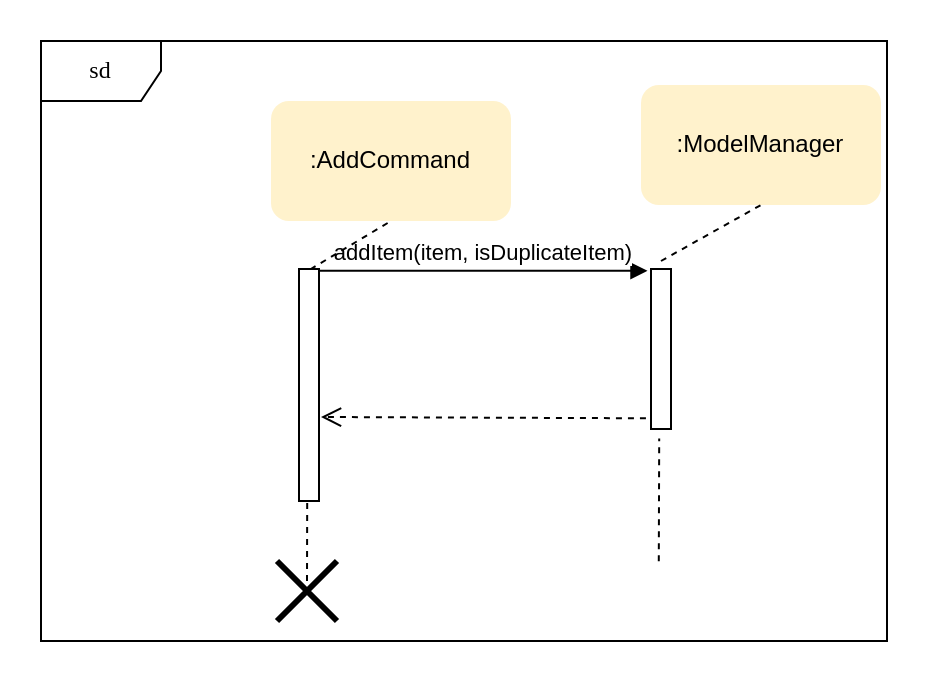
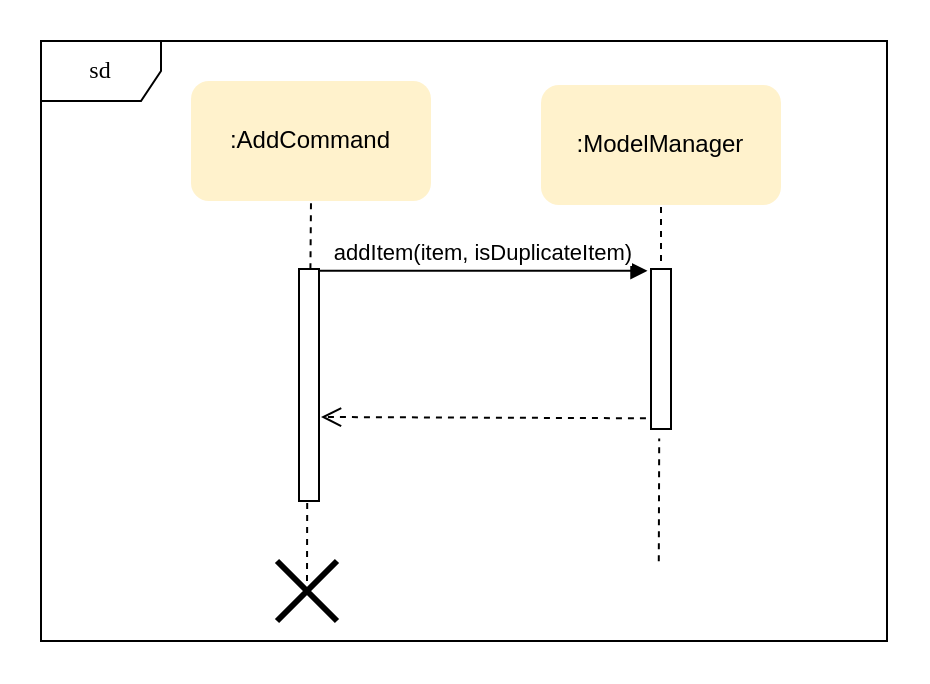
  <mxCell id="0" />
  <mxCell id="1" parent="0" />
  <mxCell id="2" value="sd" style="shape=umlFrame;whiteSpace=wrap;html=1;rounded=1;shadow=0;comic=0;labelBackgroundColor=none;strokeWidth=1;fontFamily=Verdana;fontSize=12;align=center;" parent="1" vertex="1"><mxGeometry x="20" y="20" width="423" height="300" as="geometry" /></mxCell>
- <mxCell id="3" value=":AddCommand" style="rounded=1;whiteSpace=wrap;html=1;fillColor=#fff2cc;strokeColor=none;" vertex="1" parent="1"><mxGeometry x="135" y="50" width="120" height="60" as="geometry" /></mxCell>
- <mxCell id="4" value=":ModelManager" style="rounded=1;whiteSpace=wrap;html=1;fillColor=#fff2cc;strokeColor=none;" vertex="1" parent="1"><mxGeometry x="320" y="42" width="120" height="60" as="geometry" /></mxCell>
+ <mxCell id="3" value=":AddCommand" style="rounded=1;whiteSpace=wrap;html=1;fillColor=#fff2cc;strokeColor=none;" vertex="1" parent="1"><mxGeometry x="95" y="40" width="120" height="60" as="geometry" /></mxCell>
+ <mxCell id="4" value=":ModelManager" style="rounded=1;whiteSpace=wrap;html=1;fillColor=#fff2cc;strokeColor=none;" vertex="1" parent="1"><mxGeometry x="270" y="42" width="120" height="60" as="geometry" /></mxCell>
  <mxCell id="5" value="" style="html=1;points=[];perimeter=orthogonalPerimeter;" vertex="1" parent="1"><mxGeometry x="149" y="134" width="10" height="116" as="geometry" /></mxCell>
  <mxCell id="6" value="addItem(item, isDuplicateItem)" style="html=1;verticalAlign=bottom;endArrow=block;entryX=-0.175;entryY=0.011;entryDx=0;entryDy=0;entryPerimeter=0;" edge="1" target="8" parent="1" source="5"><mxGeometry relative="1" as="geometry"><mxPoint x="219" y="134" as="sourcePoint" /></mxGeometry></mxCell>
  <mxCell id="7" value="" style="html=1;verticalAlign=bottom;endArrow=open;dashed=1;endSize=8;exitX=-0.253;exitY=0.933;exitDx=0;exitDy=0;exitPerimeter=0;" edge="1" source="8" parent="1"><mxGeometry relative="1" as="geometry"><mxPoint x="160" y="208" as="targetPoint" /></mxGeometry></mxCell>
  <mxCell id="8" value="" style="html=1;points=[];perimeter=orthogonalPerimeter;" vertex="1" parent="1"><mxGeometry x="325" y="134" width="10" height="80" as="geometry" /></mxCell>
  <mxCell id="9" value="" style="endArrow=none;dashed=1;html=1;entryX=0.5;entryY=1;entryDx=0;entryDy=0;exitX=0.571;exitY=0.001;exitDx=0;exitDy=0;exitPerimeter=0;" edge="1" parent="1" source="5" target="3"><mxGeometry width="50" height="50" relative="1" as="geometry"><mxPoint x="60" y="200" as="sourcePoint" /><mxPoint x="110" y="150" as="targetPoint" /></mxGeometry></mxCell>
  <mxCell id="10" value="" style="endArrow=none;dashed=1;html=1;entryX=0.5;entryY=1;entryDx=0;entryDy=0;" edge="1" parent="1" target="4"><mxGeometry width="50" height="50" relative="1" as="geometry"><mxPoint x="330" y="130" as="sourcePoint" /><mxPoint x="430" y="200" as="targetPoint" /></mxGeometry></mxCell>
  <mxCell id="11" value="" style="endArrow=none;dashed=1;html=1;entryX=0.61;entryY=1.06;entryDx=0;entryDy=0;entryPerimeter=0;exitX=0.735;exitY=0.867;exitDx=0;exitDy=0;exitPerimeter=0;" edge="1" parent="1"><mxGeometry width="50" height="50" relative="1" as="geometry"><mxPoint x="328.905" y="280.1" as="sourcePoint" /><mxPoint x="329.1" y="218.8" as="targetPoint" /></mxGeometry></mxCell>
  <mxCell id="12" value="" style="endArrow=none;dashed=1;html=1;entryX=0.61;entryY=1.06;entryDx=0;entryDy=0;entryPerimeter=0;" edge="1" parent="1"><mxGeometry width="50" height="50" relative="1" as="geometry"><mxPoint x="153" y="290" as="sourcePoint" /><mxPoint x="153.1" y="249.8" as="targetPoint" /></mxGeometry></mxCell>
  <mxCell id="13" value="" style="shape=umlDestroy;whiteSpace=wrap;html=1;strokeWidth=3;" vertex="1" parent="1"><mxGeometry x="138" y="280" width="30" height="30" as="geometry" /></mxCell>
